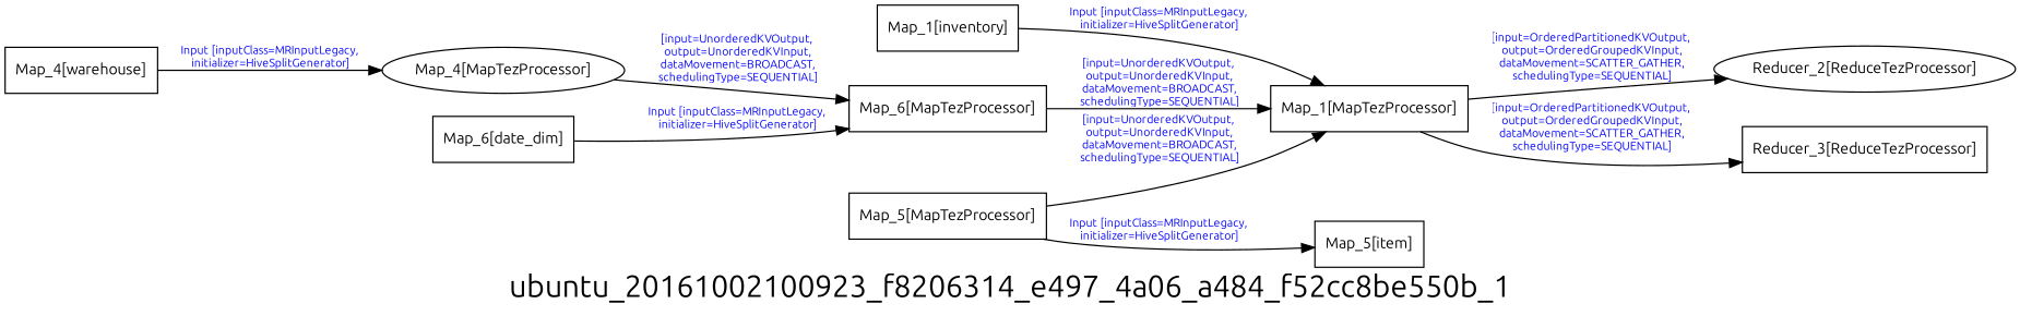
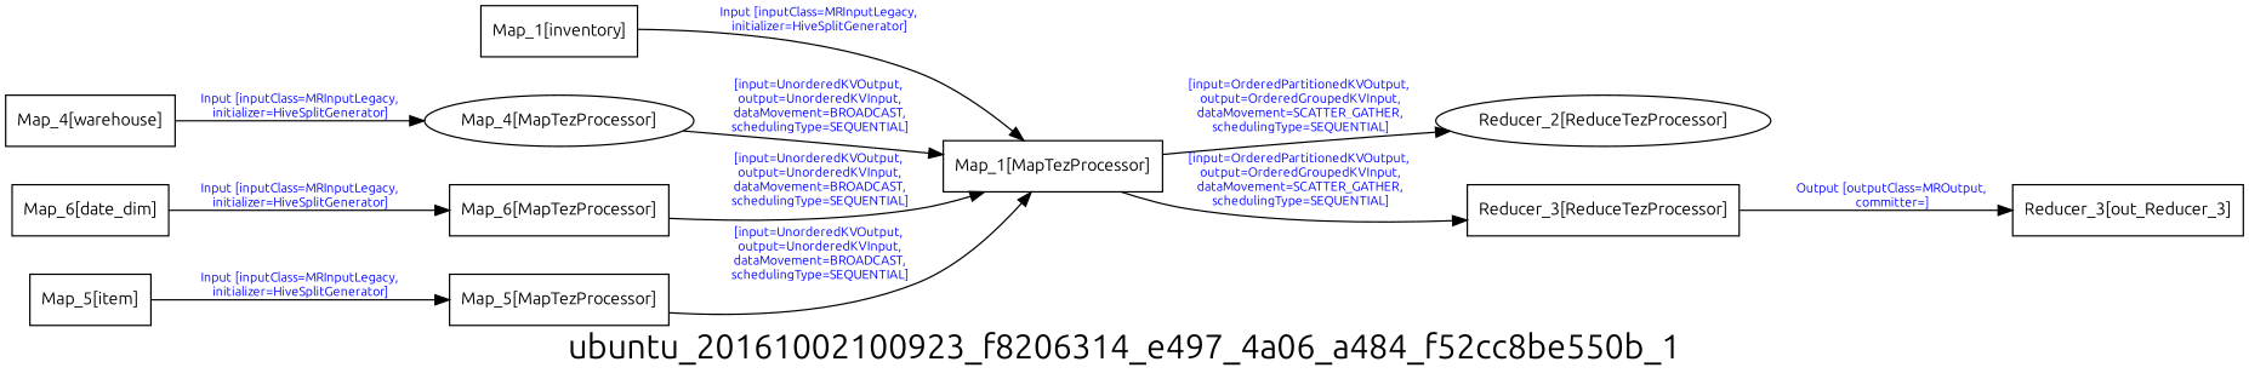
  digraph {
    fontname=Ubuntu
    fontsize=24
    label=ubuntu_20161002100923_f8206314_e497_4a06_a484_f52cc8be550b_1
    rankdir=LR
    node [fontname=Ubuntu fontsize=12 shape=box]
    edge [fontcolor=blue fontname=Ubuntu fontsize=9]
    n1 [label="Map_1[inventory]"]
    n2 [label="Map_1[MapTezProcessor]"]
    n3 [label="Reducer_2[ReduceTezProcessor]" shape=""]
    n4 [label="Reducer_3[ReduceTezProcessor]"]
    n5 [label="Map_4[MapTezProcessor]" shape=""]
    n6 [label="Map_4[warehouse]"]
    n7 [label="Map_6[date_dim]"]
    n8 [label="Map_6[MapTezProcessor]"]
    n9 [label="Map_5[item]"]
    n10 [label="Map_5[MapTezProcessor]"]
+   n11 [label="Reducer_3[out_Reducer_3]"]
    n1 -> n2 [label="Input [inputClass=MRInputLegacy,\n initializer=HiveSplitGenerator]"]
    n2 -> n3 [label="[input=OrderedPartitionedKVOutput,\n output=OrderedGroupedKVInput,\n dataMovement=SCATTER_GATHER,\n schedulingType=SEQUENTIAL]"]
    n2 -> n4 [label="[input=OrderedPartitionedKVOutput,\n output=OrderedGroupedKVInput,\n dataMovement=SCATTER_GATHER,\n schedulingType=SEQUENTIAL]"]
-   n5 -> n8 [label="[input=UnorderedKVOutput,\n output=UnorderedKVInput,\n dataMovement=BROADCAST,\n schedulingType=SEQUENTIAL]"]
+   n4 -> n11 [label="Output [outputClass=MROutput,\n committer=]"]
+   n5 -> n2 [label="[input=UnorderedKVOutput,\n output=UnorderedKVInput,\n dataMovement=BROADCAST,\n schedulingType=SEQUENTIAL]"]
    n6 -> n5 [label="Input [inputClass=MRInputLegacy,\n initializer=HiveSplitGenerator]"]
    n7 -> n8 [label="Input [inputClass=MRInputLegacy,\n initializer=HiveSplitGenerator]"]
    n8 -> n2 [label="[input=UnorderedKVOutput,\n output=UnorderedKVInput,\n dataMovement=BROADCAST,\n schedulingType=SEQUENTIAL]"]
-   n10 -> n9 [label="Input [inputClass=MRInputLegacy,\n initializer=HiveSplitGenerator]"]
+   n9 -> n10 [label="Input [inputClass=MRInputLegacy,\n initializer=HiveSplitGenerator]"]
    n10 -> n2 [label="[input=UnorderedKVOutput,\n output=UnorderedKVInput,\n dataMovement=BROADCAST,\n schedulingType=SEQUENTIAL]"]
  }
